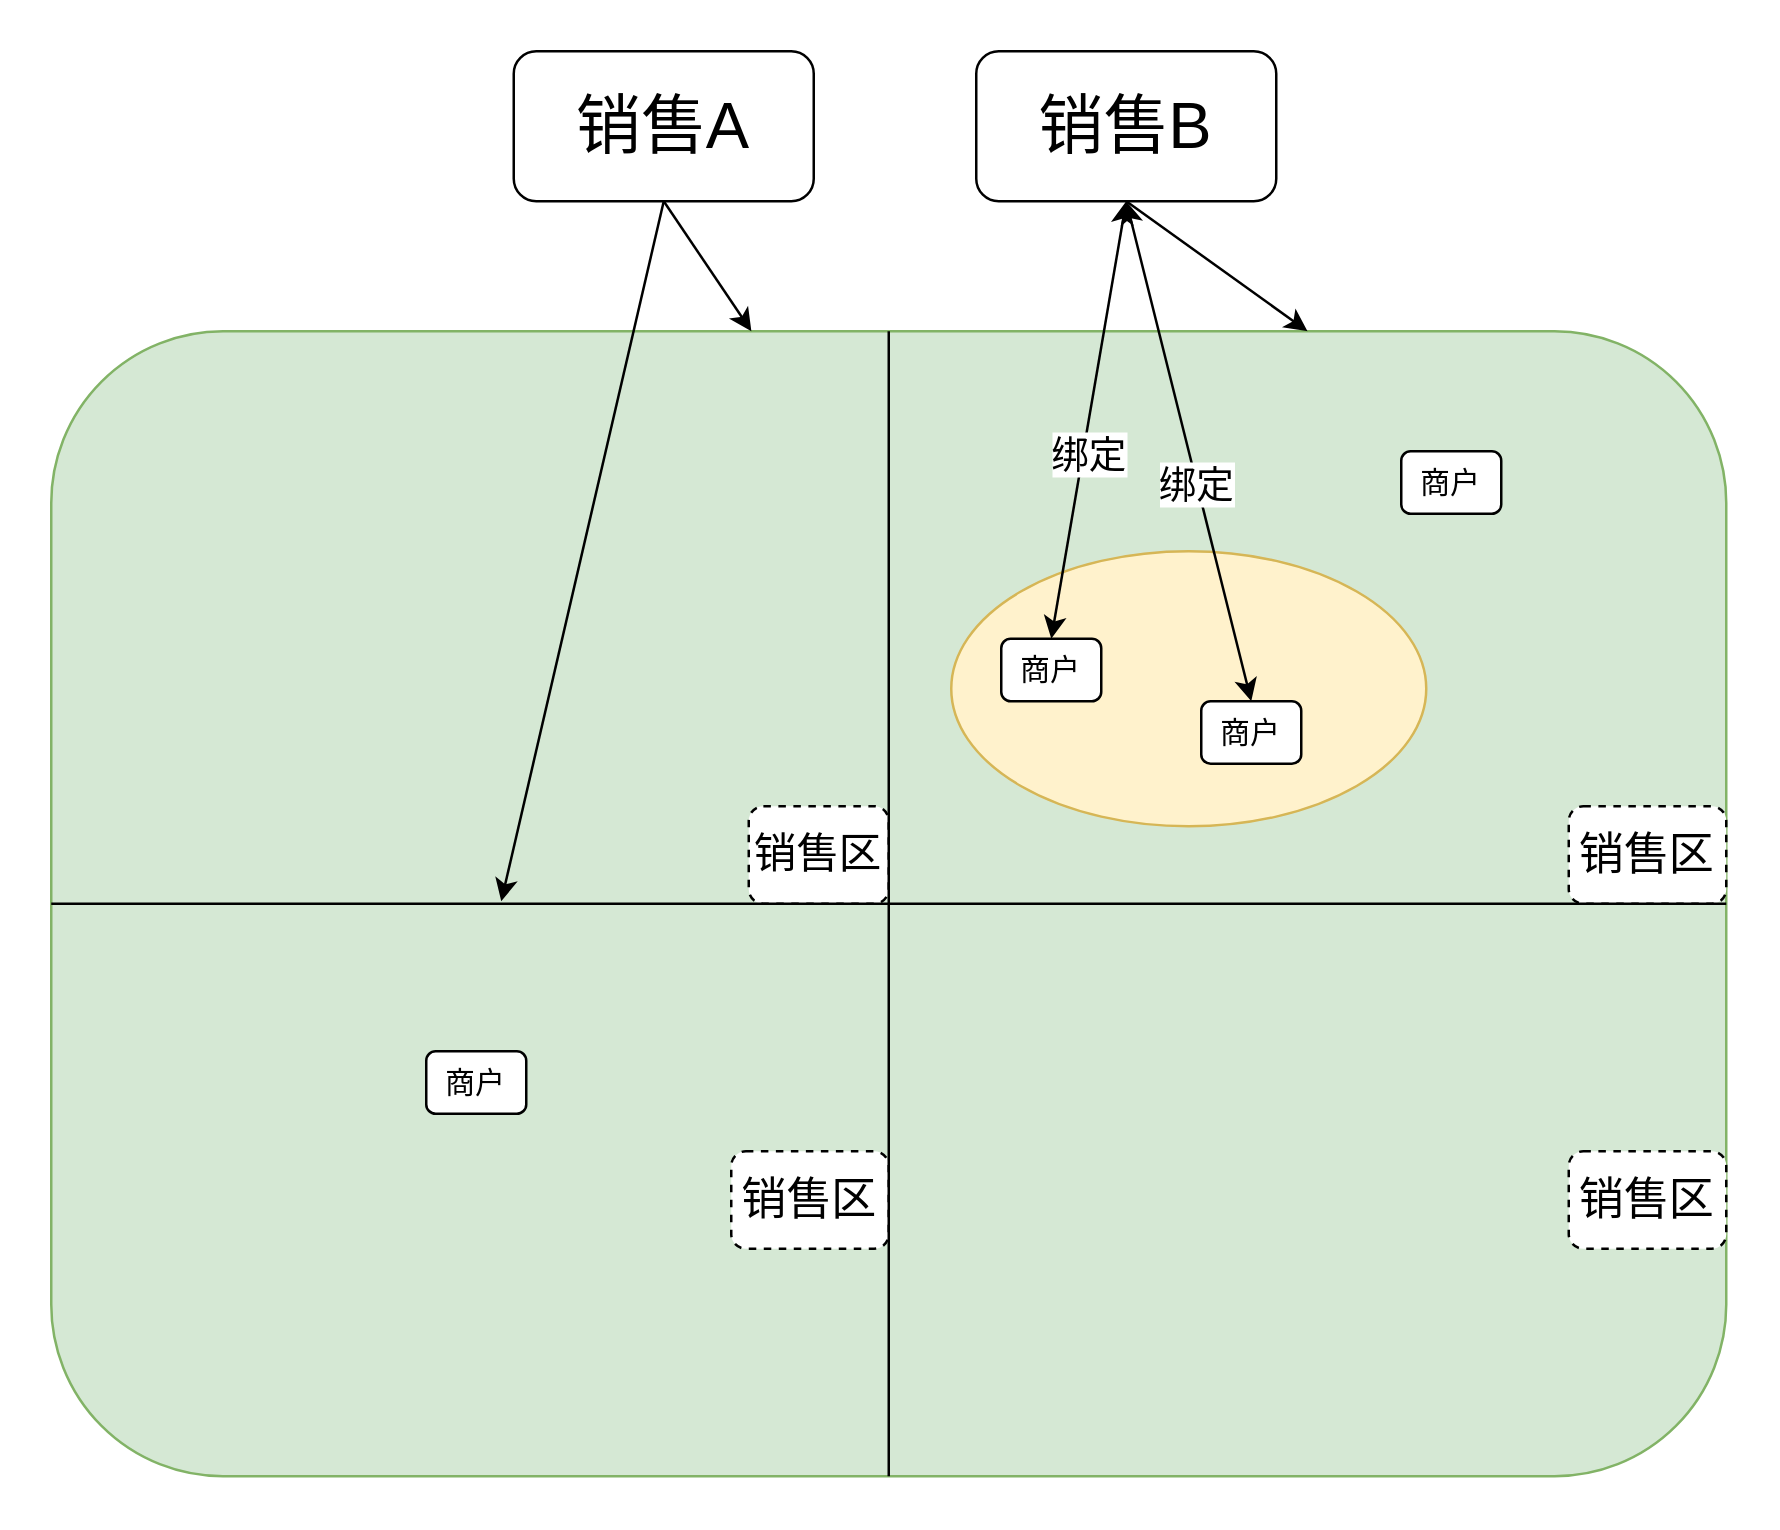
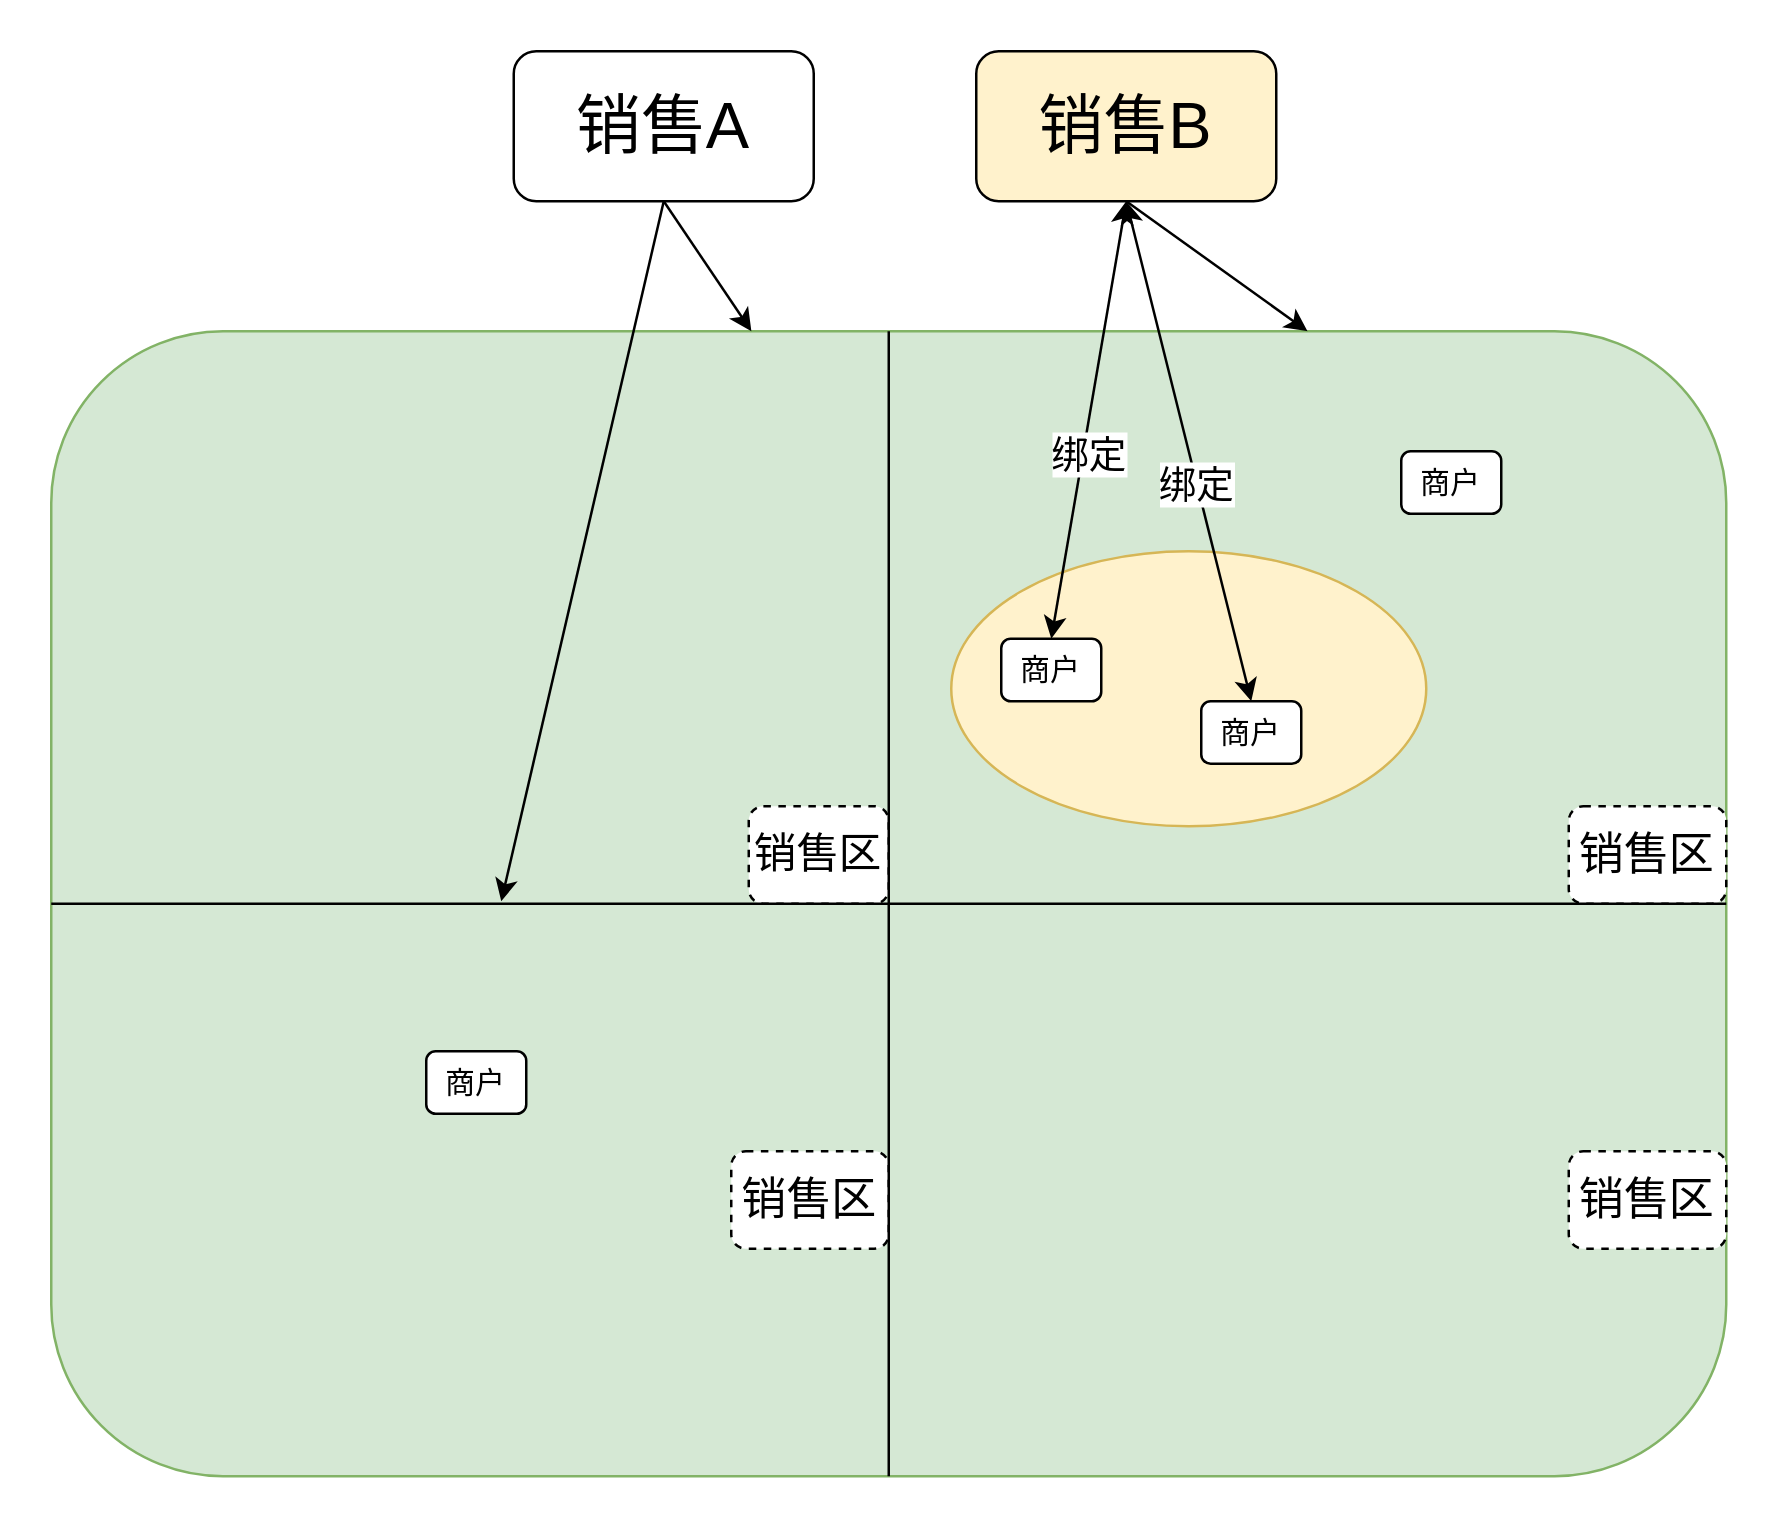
  <mxCell id="0" />
  <mxCell id="1" parent="0" />
  <mxCell id="2" value="" style="rounded=1;whiteSpace=wrap;html=1;fillColor=#d5e8d4;strokeColor=#82b366;" parent="1" vertex="1"><mxGeometry x="20" y="132" width="670" height="458" as="geometry" /></mxCell>
  <mxCell id="3" value="&lt;font style=&quot;font-size: 26px&quot;&gt;销售A&lt;/font&gt;" style="rounded=1;whiteSpace=wrap;html=1;" parent="1" vertex="1"><mxGeometry x="205" y="20" width="120" height="60" as="geometry" /></mxCell>
- <mxCell id="4" value="&lt;font style=&quot;font-size: 26px&quot;&gt;销售B&lt;/font&gt;" style="rounded=1;whiteSpace=wrap;html=1;" parent="1" vertex="1"><mxGeometry x="390" y="20" width="120" height="60" as="geometry" /></mxCell>
+ <mxCell id="4" value="&lt;font style=&quot;font-size: 26px&quot;&gt;销售B&lt;/font&gt;" style="rounded=1;whiteSpace=wrap;html=1;fillColor=#fff2cc;" parent="1" vertex="1"><mxGeometry x="390" y="20" width="120" height="60" as="geometry" /></mxCell>
  <mxCell id="5" value="" style="endArrow=classic;html=1;exitX=0.5;exitY=1;exitDx=0;exitDy=0;entryX=0.75;entryY=0;entryDx=0;entryDy=0;" parent="1" source="4" target="2" edge="1"><mxGeometry width="50" height="50" relative="1" as="geometry"><mxPoint x="450" y="110" as="sourcePoint" /><mxPoint x="570.11" y="206.798" as="targetPoint" /></mxGeometry></mxCell>
  <mxCell id="6" value="" style="endArrow=classic;html=1;exitX=0.5;exitY=1;exitDx=0;exitDy=0;entryX=0.418;entryY=0;entryDx=0;entryDy=0;entryPerimeter=0;" parent="1" source="3" target="2" edge="1"><mxGeometry width="50" height="50" relative="1" as="geometry"><mxPoint x="250" y="110" as="sourcePoint" /><mxPoint x="330" y="290" as="targetPoint" /></mxGeometry></mxCell>
  <mxCell id="7" value="&lt;font style=&quot;font-size: 17px&quot;&gt;销售区&lt;/font&gt;" style="rounded=1;whiteSpace=wrap;html=1;dashed=1;" parent="1" vertex="1"><mxGeometry x="299" y="322" width="56" height="39" as="geometry" /></mxCell>
  <mxCell id="8" value="&lt;font style=&quot;font-size: 18px&quot;&gt;销售区&lt;/font&gt;" style="rounded=1;whiteSpace=wrap;html=1;dashed=1;" parent="1" vertex="1"><mxGeometry x="627" y="322" width="63" height="39" as="geometry" /></mxCell>
  <mxCell id="9" value="&lt;font style=&quot;font-size: 18px&quot;&gt;销售区&lt;/font&gt;" style="rounded=1;whiteSpace=wrap;html=1;dashed=1;" parent="1" vertex="1"><mxGeometry x="292" y="460" width="63" height="39" as="geometry" /></mxCell>
  <mxCell id="10" value="" style="endArrow=none;html=1;entryX=1;entryY=0.5;entryDx=0;entryDy=0;exitX=0;exitY=0.5;exitDx=0;exitDy=0;" parent="1" source="2" target="2" edge="1"><mxGeometry width="50" height="50" relative="1" as="geometry"><mxPoint x="380" y="410" as="sourcePoint" /><mxPoint x="430" y="360" as="targetPoint" /></mxGeometry></mxCell>
  <mxCell id="11" value="" style="endArrow=none;html=1;entryX=0.5;entryY=0;entryDx=0;entryDy=0;exitX=0.5;exitY=1;exitDx=0;exitDy=0;" parent="1" source="2" target="2" edge="1"><mxGeometry width="50" height="50" relative="1" as="geometry"><mxPoint x="200" y="360" as="sourcePoint" /><mxPoint x="250" y="310" as="targetPoint" /></mxGeometry></mxCell>
  <mxCell id="12" value="&lt;font style=&quot;font-size: 18px&quot;&gt;销售区&lt;/font&gt;" style="rounded=1;whiteSpace=wrap;html=1;dashed=1;" parent="1" vertex="1"><mxGeometry x="627" y="460" width="63" height="39" as="geometry" /></mxCell>
  <mxCell id="13" value="" style="endArrow=classic;html=1;exitX=0.5;exitY=1;exitDx=0;exitDy=0;" parent="1" source="3" edge="1"><mxGeometry width="50" height="50" relative="1" as="geometry"><mxPoint x="250" y="90" as="sourcePoint" /><mxPoint x="200" y="360" as="targetPoint" /></mxGeometry></mxCell>
  <mxCell id="14" value="" style="ellipse;whiteSpace=wrap;html=1;fillColor=#fff2cc;strokeColor=#d6b656;" parent="1" vertex="1"><mxGeometry x="380" y="220" width="190" height="110" as="geometry" /></mxCell>
  <mxCell id="15" value="商户" style="rounded=1;whiteSpace=wrap;html=1;" parent="1" vertex="1"><mxGeometry x="400" y="255" width="40" height="25" as="geometry" /></mxCell>
  <mxCell id="16" value="商户" style="rounded=1;whiteSpace=wrap;html=1;" parent="1" vertex="1"><mxGeometry x="560" y="180" width="40" height="25" as="geometry" /></mxCell>
  <mxCell id="17" value="商户" style="rounded=1;whiteSpace=wrap;html=1;" parent="1" vertex="1"><mxGeometry x="480" y="280" width="40" height="25" as="geometry" /></mxCell>
  <mxCell id="18" value="商户" style="rounded=1;whiteSpace=wrap;html=1;" parent="1" vertex="1"><mxGeometry x="170" y="420" width="40" height="25" as="geometry" /></mxCell>
  <mxCell id="19" value="" style="endArrow=classic;startArrow=classic;html=1;entryX=0.5;entryY=1;entryDx=0;entryDy=0;exitX=0.5;exitY=0;exitDx=0;exitDy=0;" parent="1" source="15" target="4" edge="1"><mxGeometry width="50" height="50" relative="1" as="geometry"><mxPoint x="420" y="160" as="sourcePoint" /><mxPoint x="470" y="110" as="targetPoint" /></mxGeometry></mxCell>
  <mxCell id="20" value="&lt;font style=&quot;font-size: 15px&quot;&gt;绑定&lt;/font&gt;" style="text;html=1;resizable=0;points=[];align=center;verticalAlign=middle;labelBackgroundColor=#ffffff;" parent="19" vertex="1" connectable="0"><mxGeometry x="-0.139" y="-2" relative="1" as="geometry"><mxPoint as="offset" /></mxGeometry></mxCell>
  <mxCell id="21" value="" style="endArrow=classic;startArrow=classic;html=1;exitX=0.5;exitY=0;exitDx=0;exitDy=0;" parent="1" source="17" edge="1"><mxGeometry width="50" height="50" relative="1" as="geometry"><mxPoint x="470" y="200" as="sourcePoint" /><mxPoint x="450" y="80" as="targetPoint" /></mxGeometry></mxCell>
  <mxCell id="22" value="&lt;font style=&quot;font-size: 15px&quot;&gt;绑定&lt;/font&gt;" style="text;html=1;resizable=0;points=[];align=center;verticalAlign=middle;labelBackgroundColor=#ffffff;" parent="21" vertex="1" connectable="0"><mxGeometry x="-0.127" y="1" relative="1" as="geometry"><mxPoint as="offset" /></mxGeometry></mxCell>
